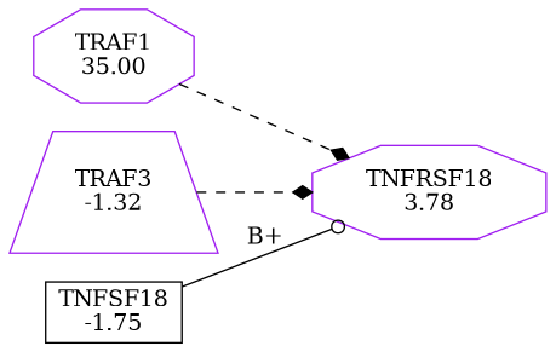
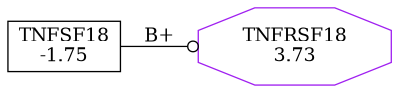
  digraph {
    rankdir=LR
    node [color=purple shape=octagon]
    edge [arrowhead=diamond style=dashed]
-   n1 [label="TNFRSF18\n3.78"]
-   n2 [label="TRAF1\n35.00"]
-   n3 [label="TRAF3\n-1.32" shape=trapezium]
+   n1 [label="TNFRSF18\n3.73"]
    n4 [color=black label="TNFSF18\n-1.75" shape=box]
-   n2 -> n1
-   n3 -> n1
    n4 -> n1 [arrowhead=odot label="B+" style=solid]
  }
